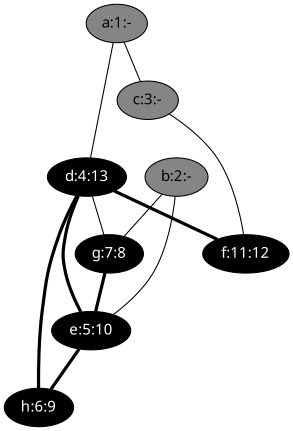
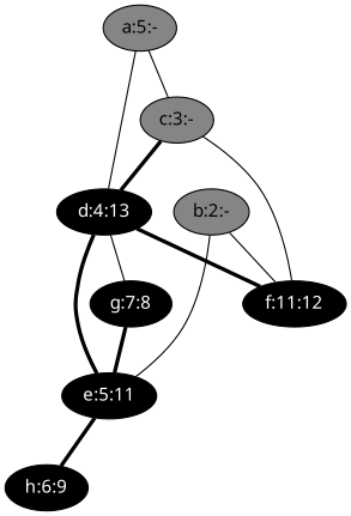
  graph {
    node [fillcolor=black fontname="time-bold" style=filled fontcolor=white]
    edge [penwidth=1]
-   n1 [fillcolor=gray52 label="a:1:-" fontcolor=""]
+   n1 [fillcolor=gray52 label="a:5:-" fontcolor=""]
    n2 [fillcolor=gray52 label="c:3:-" fontcolor=""]
    n3 [label="d:4:13"]
    n4 [fillcolor=gray52 label="b:2:-" fontcolor=""]
-   n5 [label="e:5:10"]
+   n5 [label="e:5:11"]
    n6 [label="f:11:12"]
    n7 [label="g:7:8"]
    n8 [label="h:6:9"]
    n1 -- n2
    n1 -- n3
-   n8 -- n3 [penwidth=3]
+   n2 -- n3 [penwidth=3]
    n2 -- n6
    n3 -- n5 [penwidth=3]
    n3 -- n6 [penwidth=3]
    n3 -- n7
    n4 -- n5
-   n4 -- n7
+   n4 -- n6
    n5 -- n8 [penwidth=3]
    n7 -- n5 [penwidth=3]
  }
